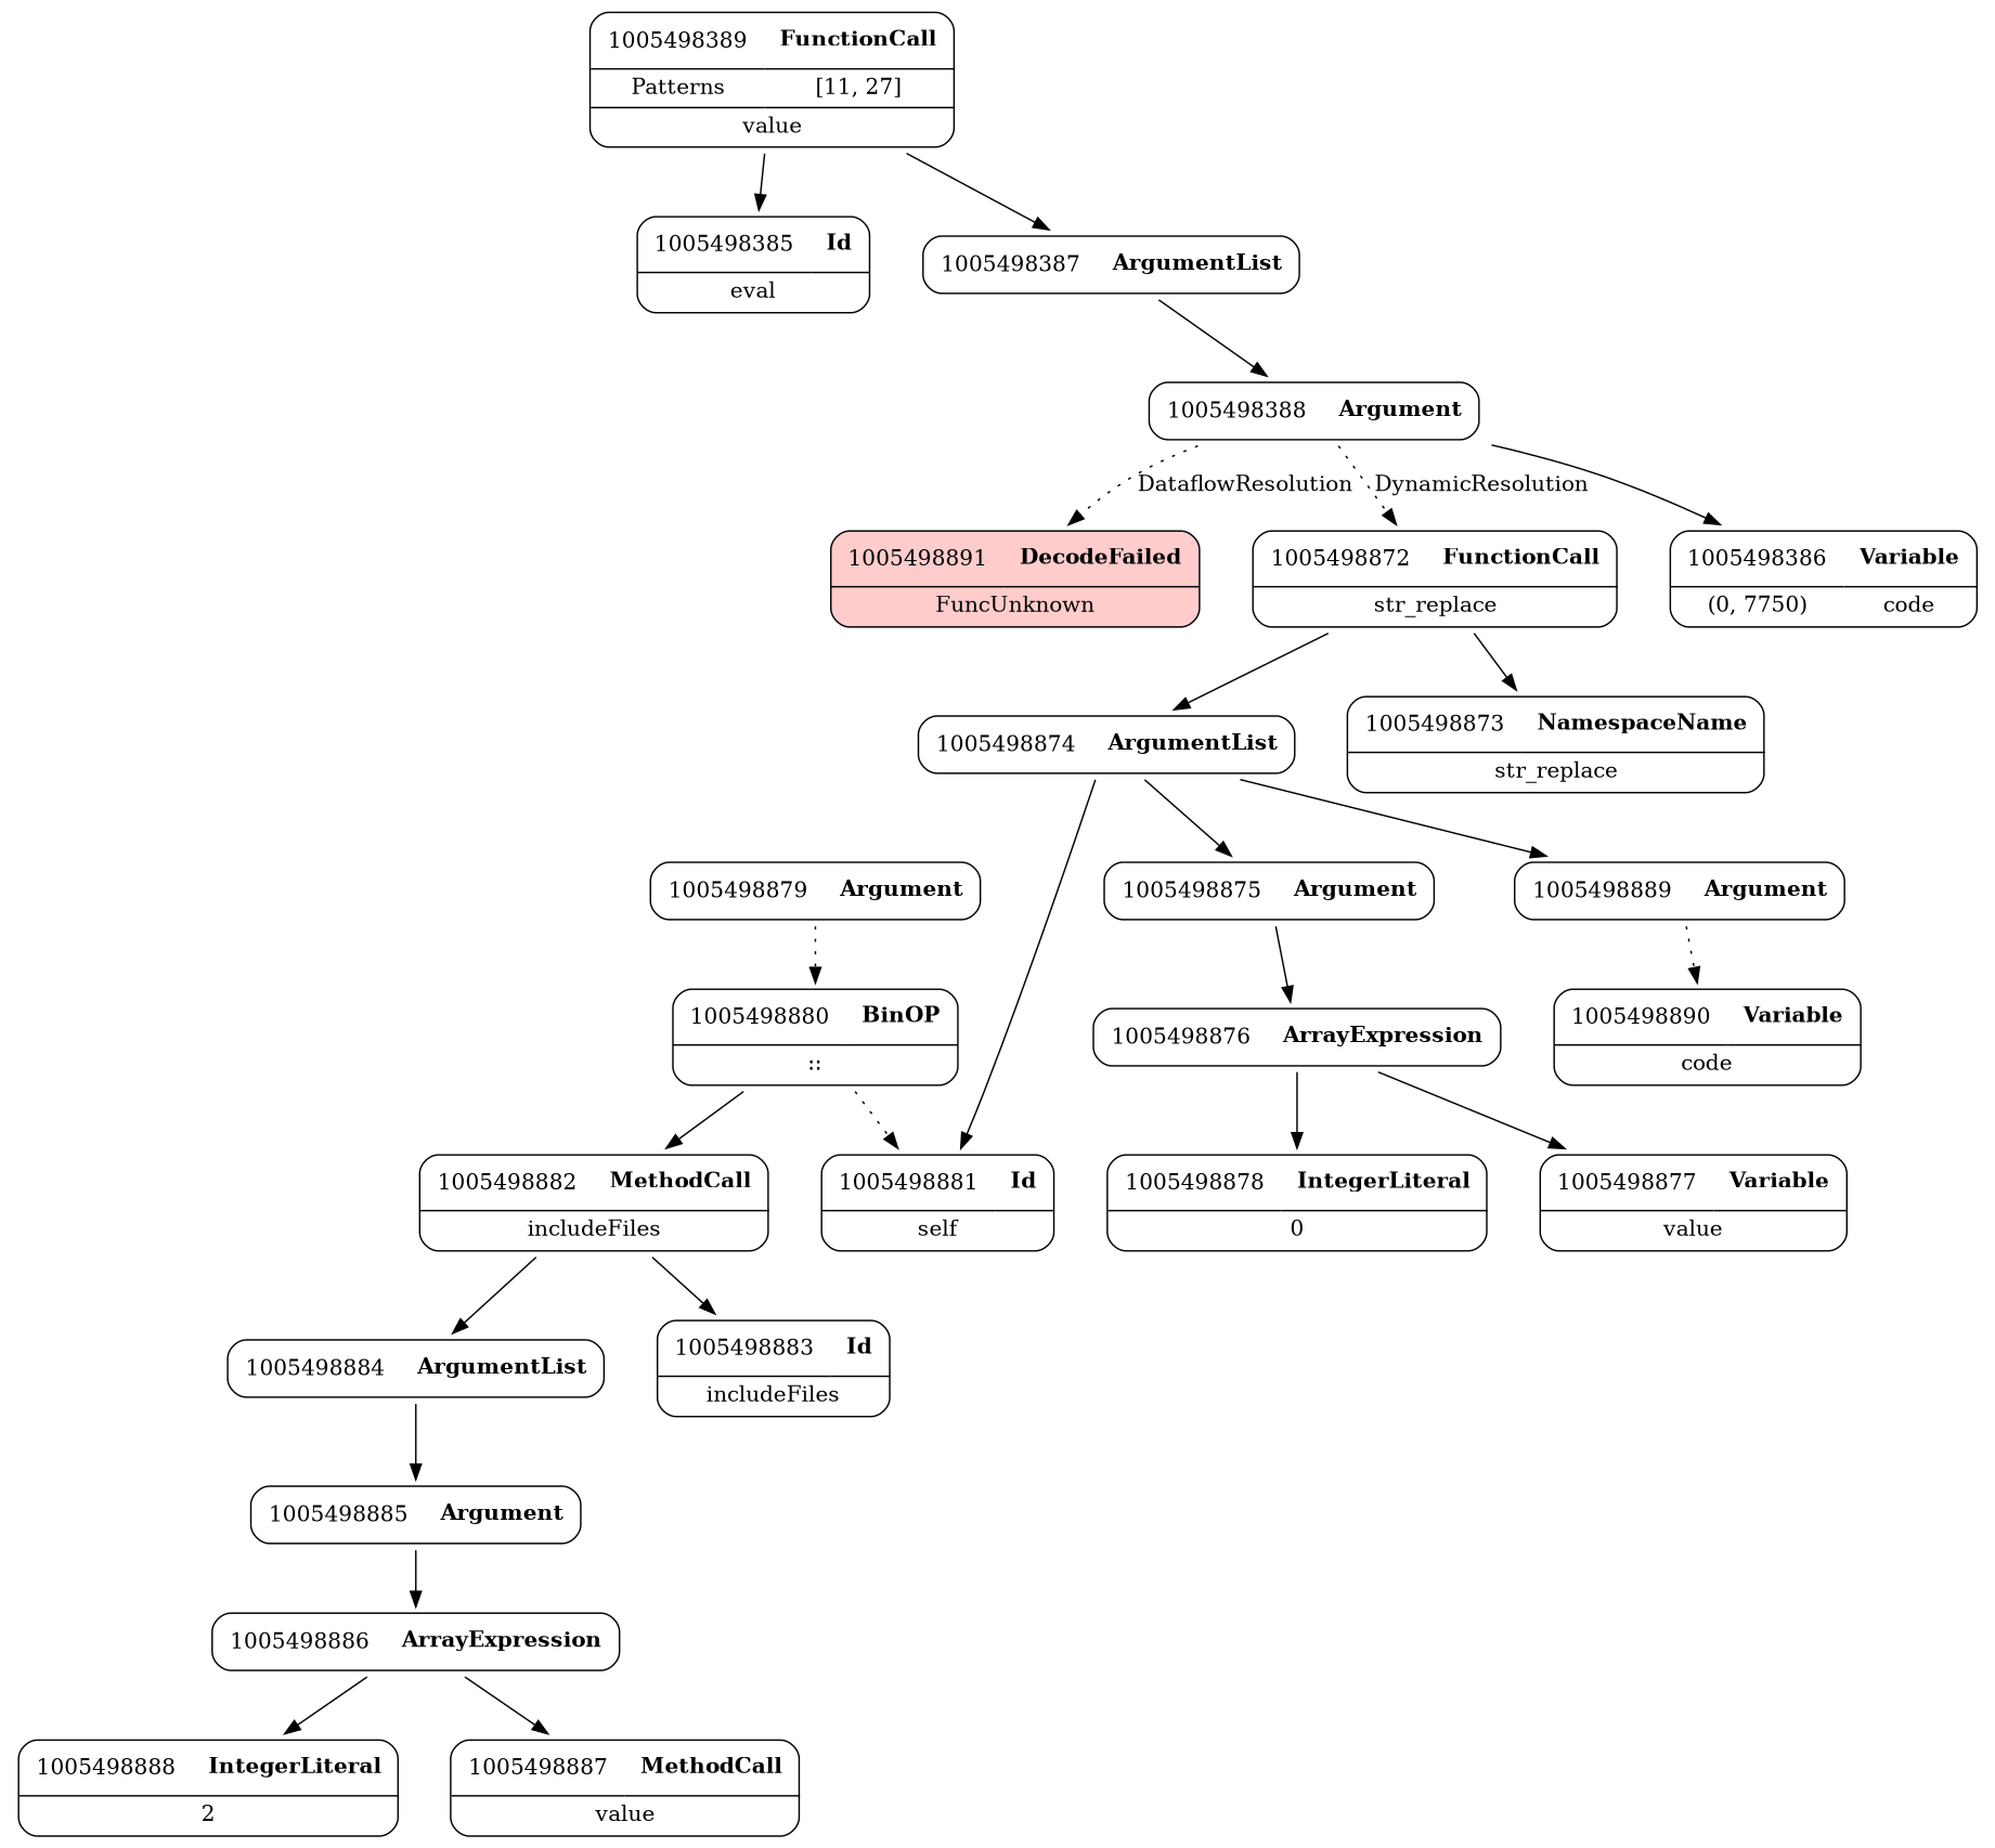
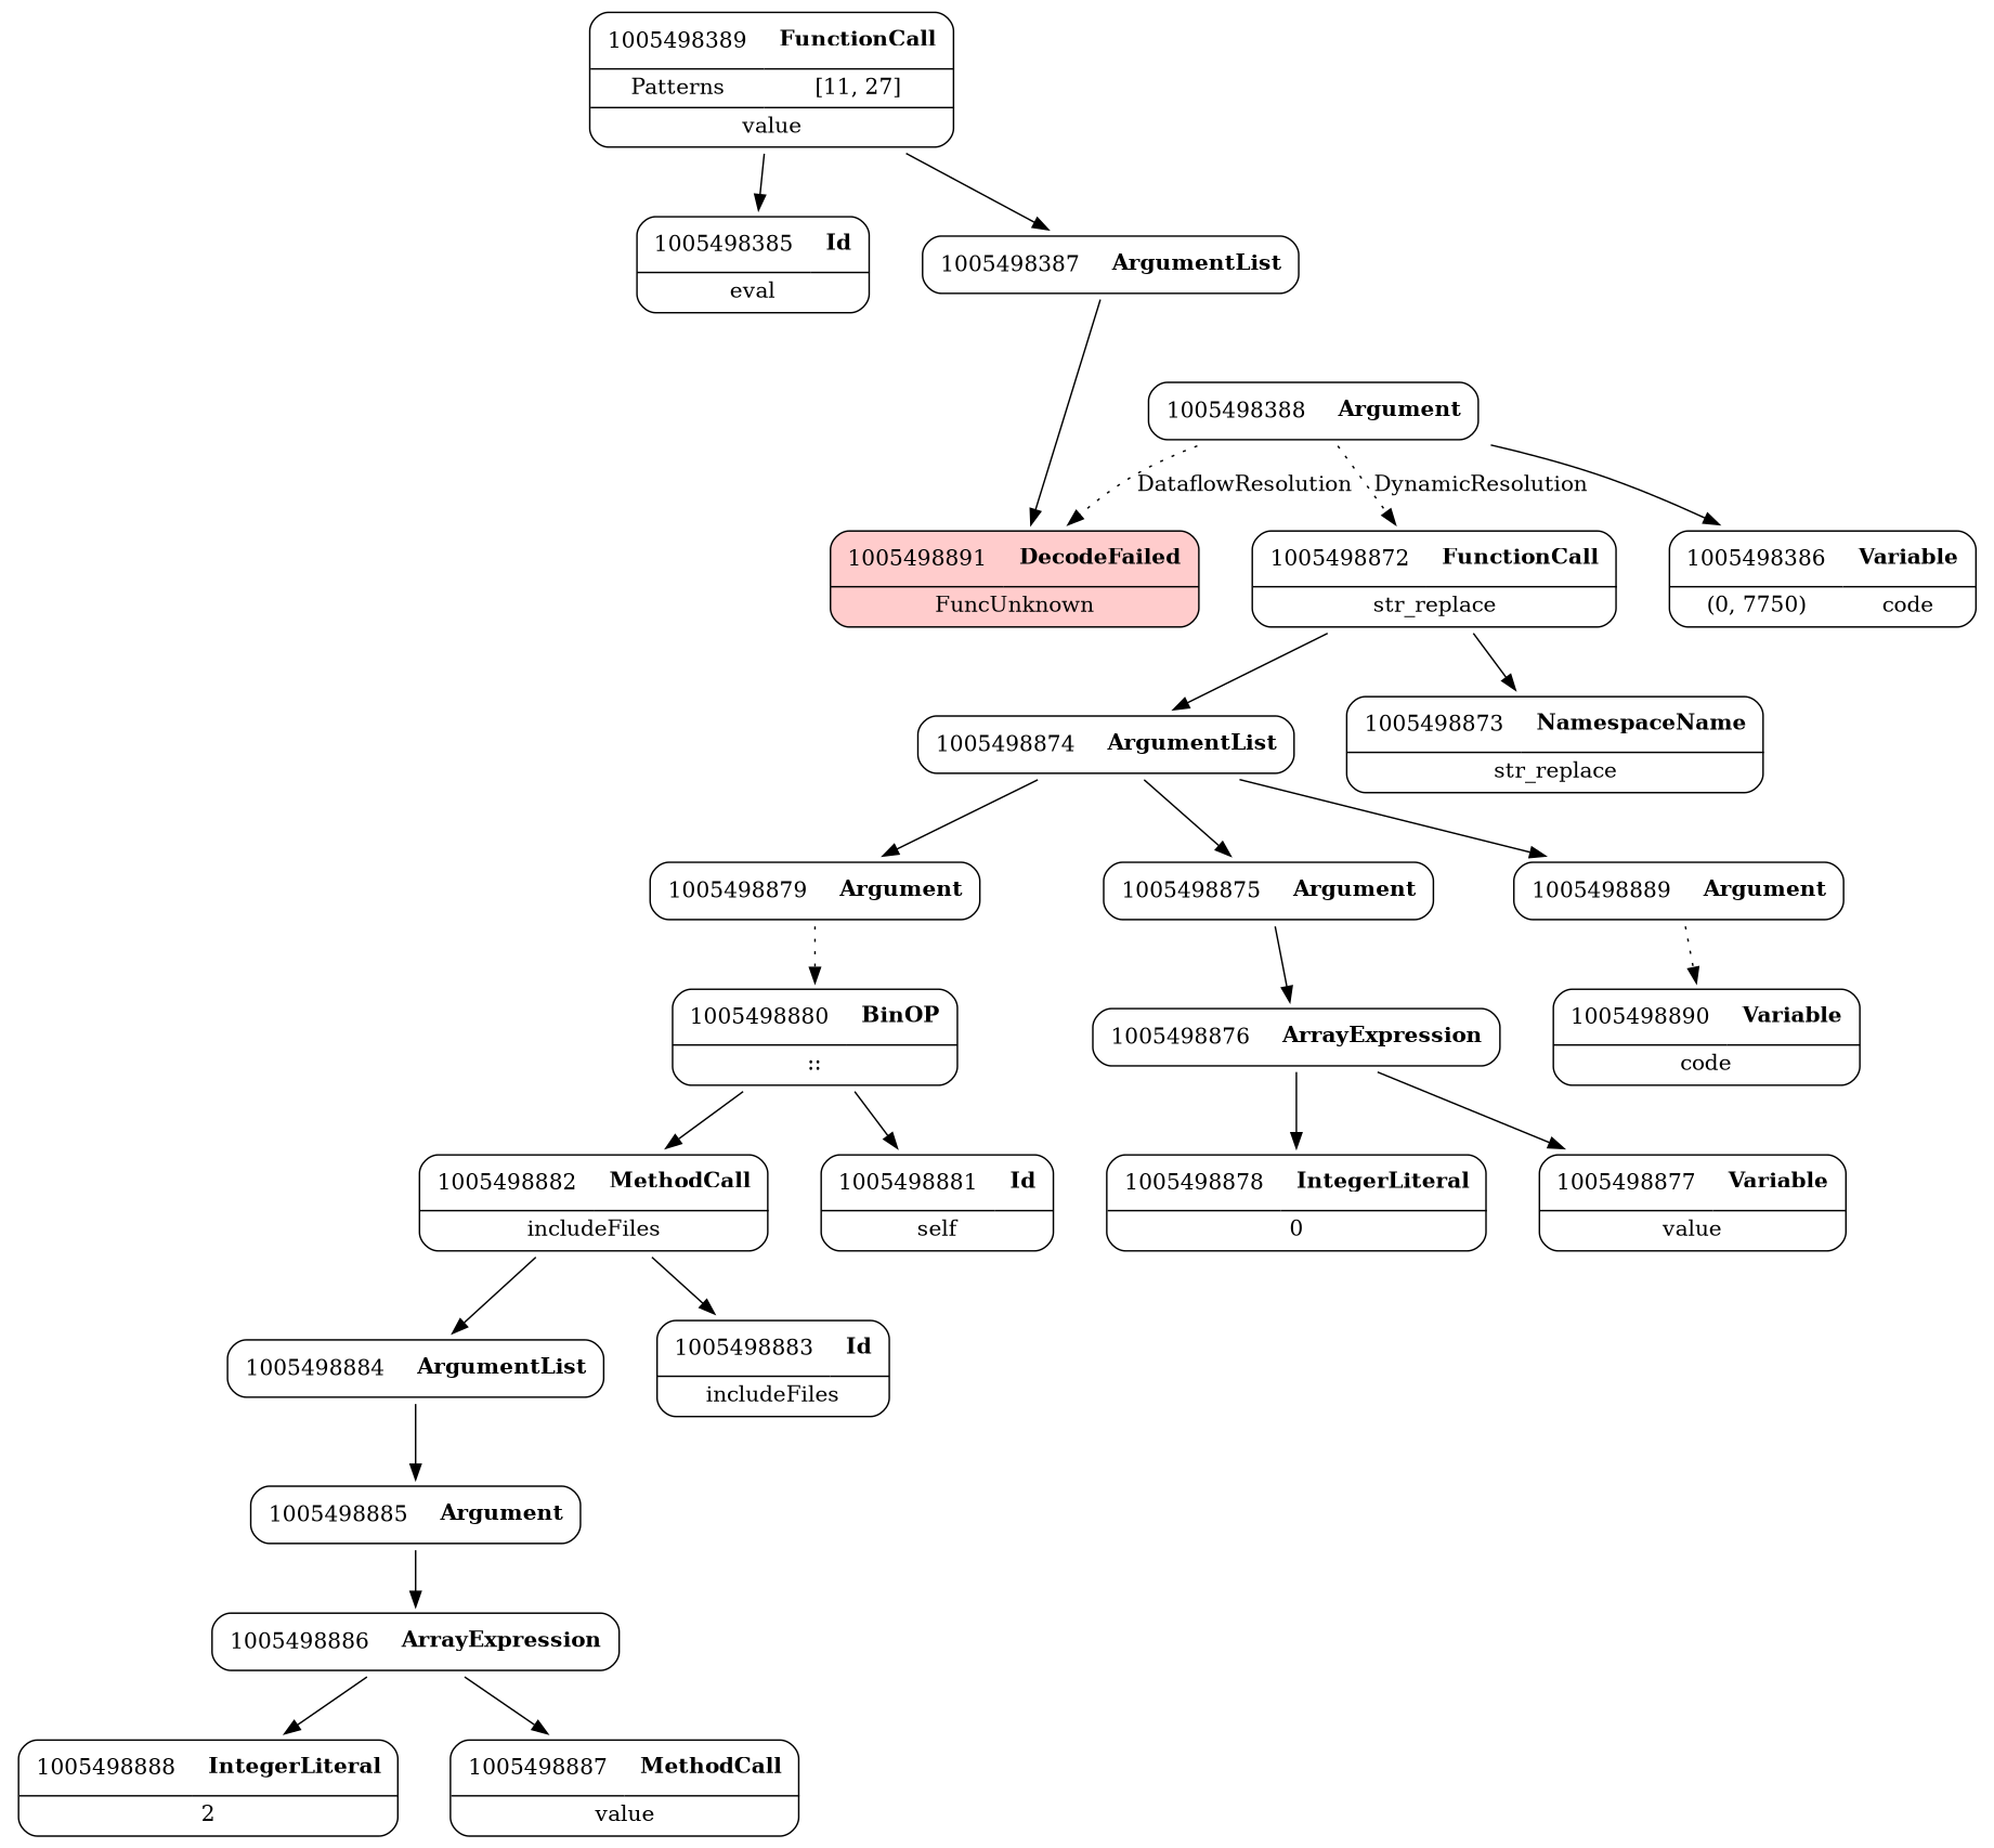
  digraph {
    node [shape=none]
    edge [weight=2]
    n1 [label=<<TABLE border='1' cellspacing='0' cellpadding='10' style='rounded' ><TR><TD border='0'>1005498878</TD><TD border='0'><B>IntegerLiteral</B></TD></TR><HR/><TR><TD border='0' cellpadding='5' colspan='2'>0</TD></TR></TABLE>>]
    n2 [label=<<TABLE border='1' cellspacing='0' cellpadding='10' style='rounded' ><TR><TD border='0'>1005498879</TD><TD border='0'><B>Argument</B></TD></TR></TABLE>>]
    n3 [label=<<TABLE border='1' cellspacing='0' cellpadding='10' style='rounded' ><TR><TD border='0'>1005498880</TD><TD border='0'><B>BinOP</B></TD></TR><HR/><TR><TD border='0' cellpadding='5' colspan='2'>::</TD></TR></TABLE>>]
    n4 [label=<<TABLE border='1' cellspacing='0' cellpadding='10' style='rounded' ><TR><TD border='0'>1005498882</TD><TD border='0'><B>MethodCall</B></TD></TR><HR/><TR><TD border='0' cellpadding='5' colspan='2'>includeFiles</TD></TR></TABLE>>]
    n5 [label=<<TABLE border='1' cellspacing='0' cellpadding='10' style='rounded' ><TR><TD border='0'>1005498881</TD><TD border='0'><B>Id</B></TD></TR><HR/><TR><TD border='0' cellpadding='5' colspan='2'>self</TD></TR></TABLE>>]
    n6 [label=<<TABLE border='1' cellspacing='0' cellpadding='10' style='rounded' ><TR><TD border='0'>1005498884</TD><TD border='0'><B>ArgumentList</B></TD></TR></TABLE>>]
    n7 [label=<<TABLE border='1' cellspacing='0' cellpadding='10' style='rounded' ><TR><TD border='0'>1005498883</TD><TD border='0'><B>Id</B></TD></TR><HR/><TR><TD border='0' cellpadding='5' colspan='2'>includeFiles</TD></TR></TABLE>>]
    n8 [label=<<TABLE border='1' cellspacing='0' cellpadding='10' style='rounded' ><TR><TD border='0'>1005498876</TD><TD border='0'><B>ArrayExpression</B></TD></TR></TABLE>>]
    n9 [label=<<TABLE border='1' cellspacing='0' cellpadding='10' style='rounded' ><TR><TD border='0'>1005498877</TD><TD border='0'><B>Variable</B></TD></TR><HR/><TR><TD border='0' cellpadding='5' colspan='2'>value</TD></TR></TABLE>>]
    n10 [label=<<TABLE border='1' cellspacing='0' cellpadding='10' style='rounded' ><TR><TD border='0'>1005498874</TD><TD border='0'><B>ArgumentList</B></TD></TR></TABLE>>]
    n11 [label=<<TABLE border='1' cellspacing='0' cellpadding='10' style='rounded' ><TR><TD border='0'>1005498875</TD><TD border='0'><B>Argument</B></TD></TR></TABLE>>]
    n12 [label=<<TABLE border='1' cellspacing='0' cellpadding='10' style='rounded' ><TR><TD border='0'>1005498889</TD><TD border='0'><B>Argument</B></TD></TR></TABLE>>]
    n13 [label=<<TABLE border='1' cellspacing='0' cellpadding='10' style='rounded' ><TR><TD border='0'>1005498890</TD><TD border='0'><B>Variable</B></TD></TR><HR/><TR><TD border='0' cellpadding='5' colspan='2'>code</TD></TR></TABLE>>]
    n14 [label=<<TABLE border='1' cellspacing='0' cellpadding='10' style='rounded' ><TR><TD border='0'>1005498872</TD><TD border='0'><B>FunctionCall</B></TD></TR><HR/><TR><TD border='0' cellpadding='5' colspan='2'>str_replace</TD></TR></TABLE>>]
    n15 [label=<<TABLE border='1' cellspacing='0' cellpadding='10' style='rounded' ><TR><TD border='0'>1005498873</TD><TD border='0'><B>NamespaceName</B></TD></TR><HR/><TR><TD border='0' cellpadding='5' colspan='2'>str_replace</TD></TR></TABLE>>]
    n16 [label=<<TABLE border='1' cellspacing='0' cellpadding='10' style='rounded' bgcolor='#FFCCCC' ><TR><TD border='0'>1005498891</TD><TD border='0'><B>DecodeFailed</B></TD></TR><HR/><TR><TD border='0' cellpadding='5' colspan='2'>FuncUnknown</TD></TR></TABLE>>]
    n17 [label=<<TABLE border='1' cellspacing='0' cellpadding='10' style='rounded' ><TR><TD border='0'>1005498888</TD><TD border='0'><B>IntegerLiteral</B></TD></TR><HR/><TR><TD border='0' cellpadding='5' colspan='2'>2</TD></TR></TABLE>>]
    n18 [label=<<TABLE border='1' cellspacing='0' cellpadding='10' style='rounded' ><TR><TD border='0'>1005498886</TD><TD border='0'><B>ArrayExpression</B></TD></TR></TABLE>>]
    n19 [label=<<TABLE border='1' cellspacing='0' cellpadding='10' style='rounded' ><TR><TD border='0'>1005498887</TD><TD border='0'><B>MethodCall</B></TD></TR><HR/><TR><TD border='0' cellpadding='5' colspan='2'>value</TD></TR></TABLE>>]
    n20 [label=<<TABLE border='1' cellspacing='0' cellpadding='10' style='rounded' ><TR><TD border='0'>1005498885</TD><TD border='0'><B>Argument</B></TD></TR></TABLE>>]
    n21 [label=<<TABLE border='1' cellspacing='0' cellpadding='10' style='rounded' ><TR><TD border='0'>1005498388</TD><TD border='0'><B>Argument</B></TD></TR></TABLE>>]
    n22 [label=<<TABLE border='1' cellspacing='0' cellpadding='10' style='rounded' ><TR><TD border='0'>1005498386</TD><TD border='0'><B>Variable</B></TD></TR><HR/><TR><TD border='0' cellpadding='5'>(0, 7750)</TD><TD border='0' cellpadding='5'>code</TD></TR></TABLE>>]
    n23 [label=<<TABLE border='1' cellspacing='0' cellpadding='10' style='rounded' ><TR><TD border='0'>1005498389</TD><TD border='0'><B>FunctionCall</B></TD></TR><HR/><TR><TD border='0' cellpadding='5'>Patterns</TD><TD border='0' cellpadding='5'>[11, 27]</TD></TR><HR/><TR><TD border='0' cellpadding='5' colspan='2'>value</TD></TR></TABLE>>]
    n24 [label=<<TABLE border='1' cellspacing='0' cellpadding='10' style='rounded' ><TR><TD border='0'>1005498385</TD><TD border='0'><B>Id</B></TD></TR><HR/><TR><TD border='0' cellpadding='5' colspan='2'>eval</TD></TR></TABLE>>]
    n25 [label=<<TABLE border='1' cellspacing='0' cellpadding='10' style='rounded' ><TR><TD border='0'>1005498387</TD><TD border='0'><B>ArgumentList</B></TD></TR></TABLE>>]
    n2 -> n3 [style=dotted]
    n3 -> n4
-   n3 -> n5 [style=dotted]
+   n3 -> n5
    n4 -> n6
    n4 -> n7
    n6 -> n20
    n8 -> n1
    n8 -> n9
-   n10 -> n5
+   n10 -> n2
    n10 -> n11
    n10 -> n12
    n11 -> n8
    n12 -> n13 [style=dotted]
    n14 -> n10
    n14 -> n15
    n18 -> n17
    n18 -> n19
    n20 -> n18
    n21 -> n14 [label=DynamicResolution style=dotted weight=""]
    n21 -> n16 [label=DataflowResolution style=dotted weight=""]
    n21 -> n22
    n23 -> n24
    n23 -> n25
-   n25 -> n21
+   n25 -> n16
  }
